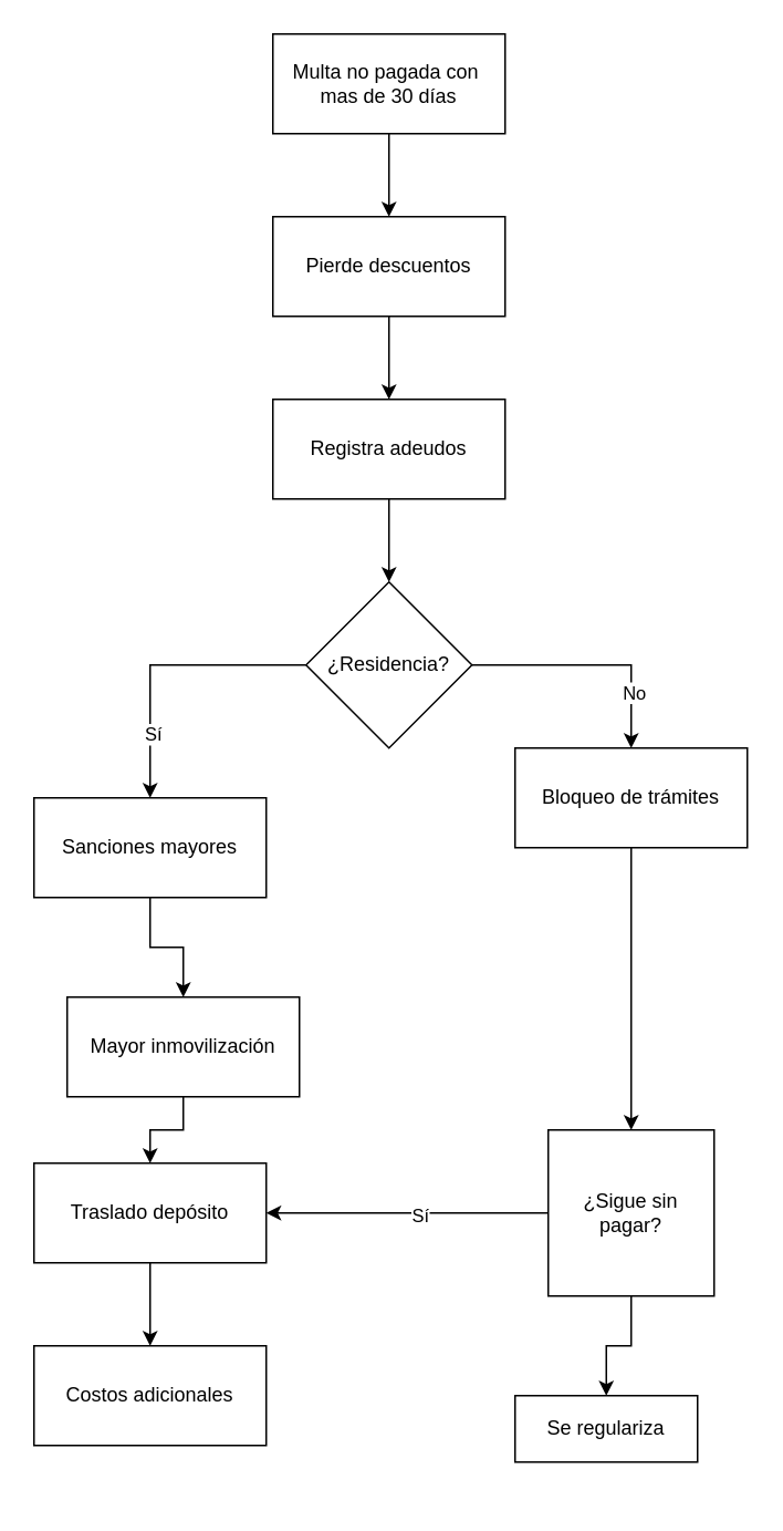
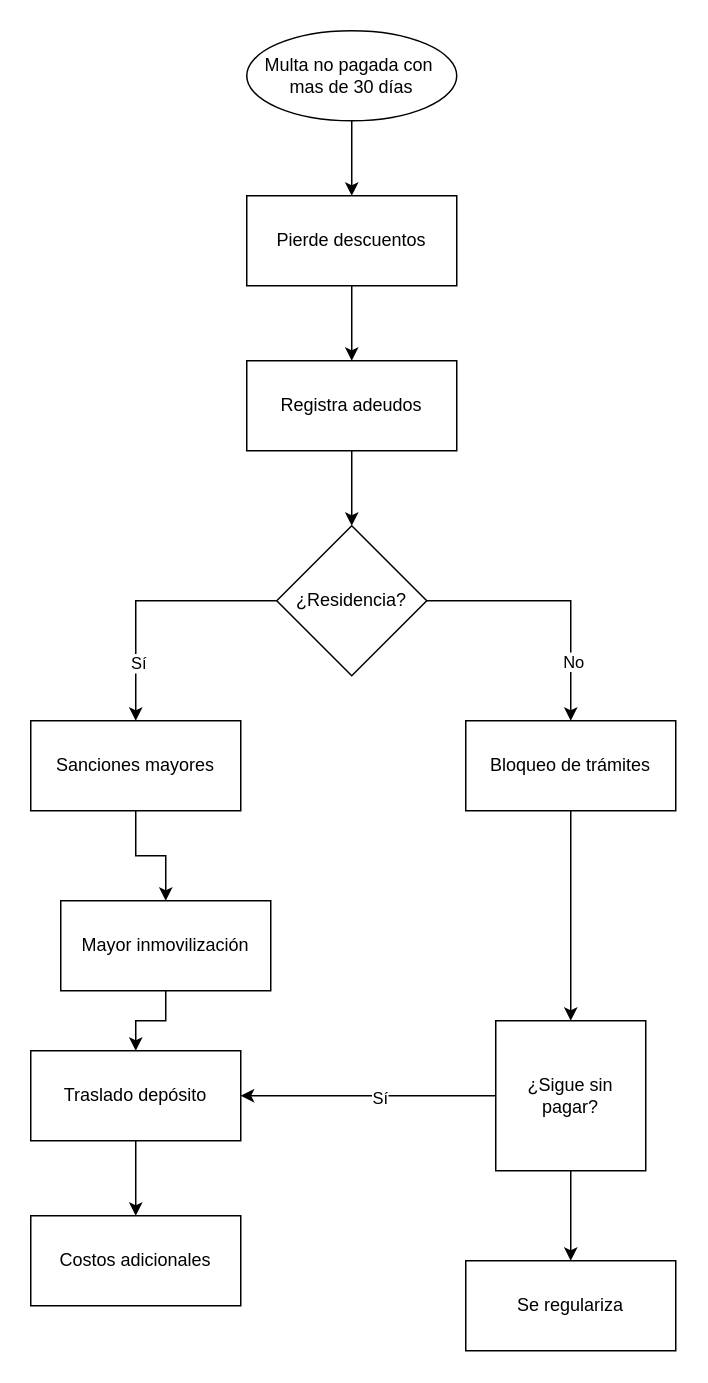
  <mxCell id="0" />
  <mxCell id="1" parent="0" />
  <mxCell id="2" style="edgeStyle=orthogonalEdgeStyle;rounded=0;orthogonalLoop=1;jettySize=auto;html=1;exitX=0.5;exitY=1;exitDx=0;exitDy=0;entryX=0.5;entryY=0;entryDx=0;entryDy=0;" edge="1" parent="1" source="3" target="5"><mxGeometry relative="1" as="geometry" /></mxCell>
- <mxCell id="3" value="&lt;div&gt;Multa no pagada con&amp;nbsp;&lt;/div&gt;&lt;div&gt;mas de 30 días&lt;/div&gt;" style="rounded=0;whiteSpace=wrap;html=1;" vertex="1" parent="1"><mxGeometry x="164" y="20" width="140" height="60" as="geometry" /></mxCell>
+ <mxCell id="3" value="&lt;div&gt;Multa no pagada con&amp;nbsp;&lt;/div&gt;&lt;div&gt;mas de 30 días&lt;/div&gt;" style="ellipse;whiteSpace=wrap;html=1;" vertex="1" parent="1"><mxGeometry x="164" y="20" width="140" height="60" as="geometry" /></mxCell>
  <mxCell id="4" style="edgeStyle=orthogonalEdgeStyle;rounded=0;orthogonalLoop=1;jettySize=auto;html=1;exitX=0.5;exitY=1;exitDx=0;exitDy=0;entryX=0.5;entryY=0;entryDx=0;entryDy=0;" edge="1" parent="1" source="5" target="7"><mxGeometry relative="1" as="geometry" /></mxCell>
  <mxCell id="5" value="Pierde descuentos" style="rounded=0;whiteSpace=wrap;html=1;" vertex="1" parent="1"><mxGeometry x="164" y="130" width="140" height="60" as="geometry" /></mxCell>
  <mxCell id="6" style="edgeStyle=orthogonalEdgeStyle;rounded=0;orthogonalLoop=1;jettySize=auto;html=1;exitX=0.5;exitY=1;exitDx=0;exitDy=0;entryX=0.5;entryY=0;entryDx=0;entryDy=0;" edge="1" parent="1" source="7" target="12"><mxGeometry relative="1" as="geometry" /></mxCell>
  <mxCell id="7" value="Registra adeudos" style="rounded=0;whiteSpace=wrap;html=1;" vertex="1" parent="1"><mxGeometry x="164" y="240" width="140" height="60" as="geometry" /></mxCell>
  <mxCell id="8" style="edgeStyle=orthogonalEdgeStyle;rounded=0;orthogonalLoop=1;jettySize=auto;html=1;exitX=0;exitY=0.5;exitDx=0;exitDy=0;entryX=0.5;entryY=0;entryDx=0;entryDy=0;" edge="1" parent="1" source="12" target="14"><mxGeometry relative="1" as="geometry" /></mxCell>
  <mxCell id="9" value="Sí" style="edgeLabel;html=1;align=center;verticalAlign=middle;resizable=0;points=[];" connectable="0" vertex="1" parent="8"><mxGeometry x="0.557" y="1" relative="1" as="geometry"><mxPoint as="offset" /></mxGeometry></mxCell>
  <mxCell id="10" style="edgeStyle=orthogonalEdgeStyle;rounded=0;orthogonalLoop=1;jettySize=auto;html=1;exitX=1;exitY=0.5;exitDx=0;exitDy=0;entryX=0.5;entryY=0;entryDx=0;entryDy=0;" edge="1" parent="1" source="12" target="16"><mxGeometry relative="1" as="geometry" /></mxCell>
  <mxCell id="11" value="No" style="edgeLabel;html=1;align=center;verticalAlign=middle;resizable=0;points=[];" connectable="0" vertex="1" parent="10"><mxGeometry x="0.54" y="1" relative="1" as="geometry"><mxPoint as="offset" /></mxGeometry></mxCell>
  <mxCell id="12" value="¿Residencia?" style="rhombus;whiteSpace=wrap;html=1;" vertex="1" parent="1"><mxGeometry x="184" y="350" width="100" height="100" as="geometry" /></mxCell>
  <mxCell id="13" style="edgeStyle=orthogonalEdgeStyle;rounded=0;orthogonalLoop=1;jettySize=auto;html=1;exitX=0.5;exitY=1;exitDx=0;exitDy=0;entryX=0.5;entryY=0;entryDx=0;entryDy=0;" edge="1" parent="1" source="14" target="18"><mxGeometry relative="1" as="geometry" /></mxCell>
  <mxCell id="14" value="Sanciones mayores" style="rounded=0;whiteSpace=wrap;html=1;" vertex="1" parent="1"><mxGeometry x="20" y="480" width="140" height="60" as="geometry" /></mxCell>
  <mxCell id="15" style="edgeStyle=orthogonalEdgeStyle;rounded=0;orthogonalLoop=1;jettySize=auto;html=1;exitX=0.5;exitY=1;exitDx=0;exitDy=0;entryX=0.5;entryY=0;entryDx=0;entryDy=0;" edge="1" parent="1" source="16" target="22"><mxGeometry relative="1" as="geometry" /></mxCell>
- <mxCell id="16" value="Bloqueo de trámites" style="rounded=0;whiteSpace=wrap;html=1;" vertex="1" parent="1"><mxGeometry x="310" y="450" width="140" height="60" as="geometry" /></mxCell>
+ <mxCell id="16" value="Bloqueo de trámites" style="rounded=0;whiteSpace=wrap;html=1;" vertex="1" parent="1"><mxGeometry x="310" y="480" width="140" height="60" as="geometry" /></mxCell>
  <mxCell id="17" style="edgeStyle=orthogonalEdgeStyle;rounded=0;orthogonalLoop=1;jettySize=auto;html=1;exitX=0.5;exitY=1;exitDx=0;exitDy=0;entryX=0.5;entryY=0;entryDx=0;entryDy=0;" edge="1" parent="1" source="18" target="24"><mxGeometry relative="1" as="geometry" /></mxCell>
  <mxCell id="18" value="Mayor inmovilización" style="rounded=0;whiteSpace=wrap;html=1;" vertex="1" parent="1"><mxGeometry x="40" y="600" width="140" height="60" as="geometry" /></mxCell>
  <mxCell id="19" style="edgeStyle=orthogonalEdgeStyle;rounded=0;orthogonalLoop=1;jettySize=auto;html=1;exitX=0;exitY=0.5;exitDx=0;exitDy=0;entryX=1;entryY=0.5;entryDx=0;entryDy=0;" edge="1" parent="1" source="22" target="24"><mxGeometry relative="1" as="geometry" /></mxCell>
  <mxCell id="20" value="Sí" style="edgeLabel;html=1;align=center;verticalAlign=middle;resizable=0;points=[];" connectable="0" vertex="1" parent="19"><mxGeometry x="-0.082" y="1" relative="1" as="geometry"><mxPoint as="offset" /></mxGeometry></mxCell>
  <mxCell id="21" style="edgeStyle=orthogonalEdgeStyle;rounded=0;orthogonalLoop=1;jettySize=auto;html=1;exitX=0.5;exitY=1;exitDx=0;exitDy=0;entryX=0.5;entryY=0;entryDx=0;entryDy=0;" edge="1" parent="1" source="22" target="26"><mxGeometry relative="1" as="geometry" /></mxCell>
  <mxCell id="22" value="&lt;div&gt;¿Sigue sin&lt;/div&gt;&lt;div&gt;pagar?&lt;/div&gt;" style="whiteSpace=wrap;html=1;rounded=0;" vertex="1" parent="1"><mxGeometry x="330" y="680" width="100" height="100" as="geometry" /></mxCell>
  <mxCell id="23" style="edgeStyle=orthogonalEdgeStyle;rounded=0;orthogonalLoop=1;jettySize=auto;html=1;exitX=0.5;exitY=1;exitDx=0;exitDy=0;entryX=0.5;entryY=0;entryDx=0;entryDy=0;" edge="1" parent="1" source="24" target="25"><mxGeometry relative="1" as="geometry" /></mxCell>
  <mxCell id="24" value="Traslado depósito" style="rounded=0;whiteSpace=wrap;html=1;" vertex="1" parent="1"><mxGeometry x="20" y="700" width="140" height="60" as="geometry" /></mxCell>
  <mxCell id="25" value="Costos adicionales" style="rounded=0;whiteSpace=wrap;html=1;" vertex="1" parent="1"><mxGeometry x="20" y="810" width="140" height="60" as="geometry" /></mxCell>
- <mxCell id="26" value="Se regulariza" style="rounded=0;whiteSpace=wrap;html=1;" vertex="1" parent="1"><mxGeometry x="310" y="840" width="110" height="40" as="geometry" /></mxCell>
+ <mxCell id="26" value="Se regulariza" style="rounded=0;whiteSpace=wrap;html=1;" vertex="1" parent="1"><mxGeometry x="310" y="840" width="140" height="60" as="geometry" /></mxCell>
